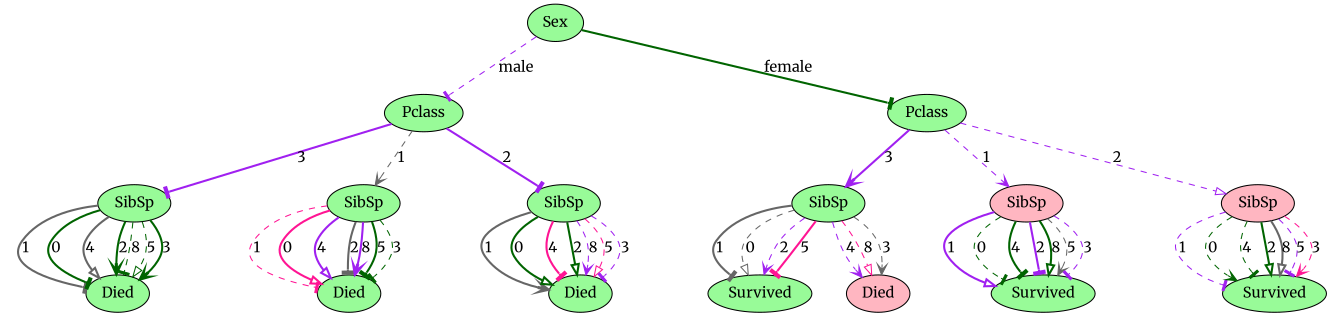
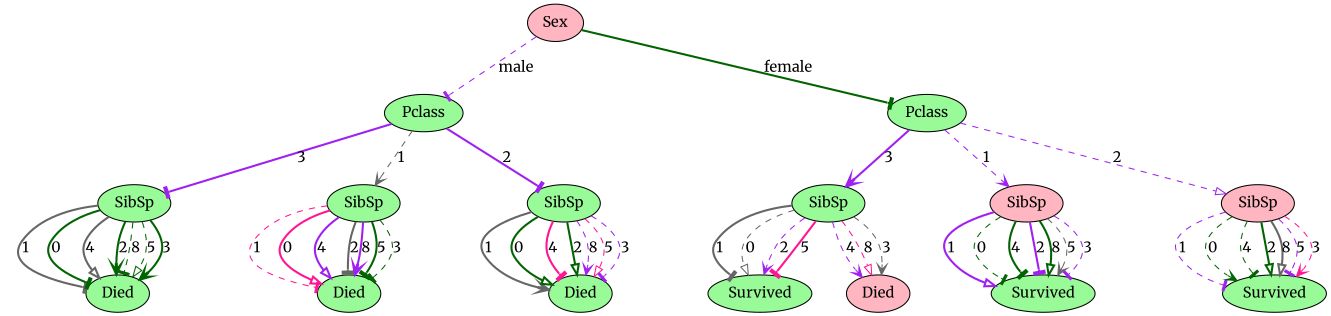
  digraph {
    fontname=Merriweather
    node [style=filled fillcolor=palegreen fontname=Merriweather]
    edge [color=purple style=bold arrowhead=tee fontname=Merriweather]
-   n1 [label=Sex]
+   n1 [label=Sex fillcolor=lightpink]
    n2 [label=Pclass]
    n3 [label=Pclass]
    n4 [label=SibSp]
    n5 [label=SibSp]
    n6 [label=SibSp]
    n7 [label=Died]
    n8 [label=Died]
    n9 [label=Died]
    n10 [label=SibSp]
    n11 [label=SibSp fillcolor=lightpink]
    n12 [label=SibSp fillcolor=lightpink]
    n13 [label=Survived]
    n14 [label=Died fillcolor=lightpink]
    n15 [label=Survived]
    n16 [label=Survived]
    n1 -> n2 [label=male style=dashed]
    n1 -> n3 [label=female color=darkgreen]
    n2 -> n4 [label=3]
    n2 -> n5 [label=1 color=gray40 style=dashed arrowhead=vee]
    n2 -> n6 [label=2]
    n3 -> n10 [label=3 arrowhead=vee]
    n3 -> n11 [label=1 style=dashed arrowhead=vee]
    n3 -> n12 [label=2 style=dashed arrowhead=onormal]
    n4 -> n7 [label=1 color=gray40]
    n4 -> n7 [label=0 color=darkgreen]
    n4 -> n7 [label=4 color=gray40 arrowhead=onormal]
    n4 -> n7 [label=2 color=darkgreen arrowhead=vee]
    n4 -> n7 [label=8 color=darkgreen style=dashed]
    n4 -> n7 [label=5 color=darkgreen style=dashed arrowhead=onormal]
    n4 -> n7 [label=3 color=darkgreen arrowhead=vee]
    n5 -> n8 [label=1 color=deeppink style=dashed]
    n5 -> n8 [label=0 color=deeppink arrowhead=onormal]
    n5 -> n8 [label=4 arrowhead=onormal]
    n5 -> n8 [label=2 color=gray40]
    n5 -> n8 [label=8 arrowhead=vee]
    n5 -> n8 [label=5 color=darkgreen]
    n5 -> n8 [label=3 color=darkgreen style=dashed]
    n6 -> n9 [label=1 color=gray40 arrowhead=vee]
    n6 -> n9 [label=0 color=darkgreen arrowhead=onormal]
    n6 -> n9 [label=4 color=deeppink]
    n6 -> n9 [label=2 color=darkgreen arrowhead=onormal]
    n6 -> n9 [label=8 style=dashed arrowhead=vee]
    n6 -> n9 [label=5 color=deeppink style=dashed arrowhead=onormal]
    n6 -> n9 [label=3 style=dashed]
    n10 -> n13 [label=1 color=gray40]
    n10 -> n13 [label=0 color=gray40 style=dashed arrowhead=onormal]
    n10 -> n13 [label=2 style=dashed arrowhead=vee]
    n10 -> n13 [label=5 color=deeppink]
    n10 -> n14 [label=4 style=dashed arrowhead=vee]
    n10 -> n14 [label=8 color=deeppink style=dashed arrowhead=onormal]
    n10 -> n14 [label=3 color=gray40 style=dashed arrowhead=vee]
    n11 -> n15 [label=1 arrowhead=onormal]
    n11 -> n15 [label=0 color=darkgreen style=dashed]
    n11 -> n15 [label=4 color=darkgreen]
    n11 -> n15 [label=2]
    n11 -> n15 [label=8 color=darkgreen arrowhead=onormal]
    n11 -> n15 [label=5 color=gray40 style=dashed arrowhead=vee]
    n11 -> n15 [label=3 style=dashed]
    n12 -> n16 [label=1 style=dashed]
    n12 -> n16 [label=0 color=darkgreen style=dashed arrowhead=vee]
    n12 -> n16 [label=4 color=darkgreen style=dashed]
    n12 -> n16 [label=2 color=darkgreen arrowhead=onormal]
    n12 -> n16 [label=8 color=gray40 arrowhead=onormal]
    n12 -> n16 [label=5 style=dashed]
    n12 -> n16 [label=3 color=deeppink style=dashed arrowhead=vee]
  }
